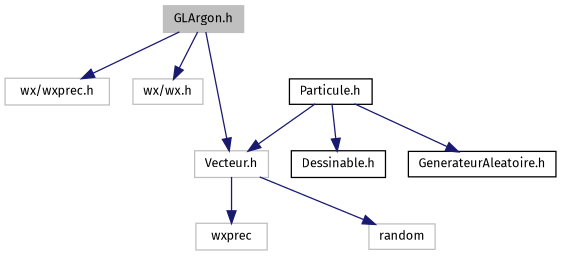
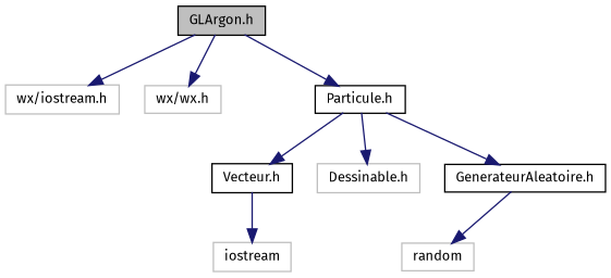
  digraph {
    fontname="Fira Sans"
    node [color=black fillcolor=white fontname="Fira Sans" fontsize=10 shape=record style=filled]
    edge [color=midnightblue fontname="Fira Sans" fontsize=10 labelfontname=Helvetica labelfontsize=10 style=solid]
-   n1 [color=grey75 fillcolor=grey75 fontcolor=black height=0.2 label="GLArgon.h" width=0.4]
-   n2 [color=grey75 height=0.2 label="wx/wxprec.h" width=0.4]
+   n1 [fillcolor=grey75 fontcolor=black height=0.2 label="GLArgon.h" width=0.4]
+   n2 [color=grey75 height=0.2 label="wx/iostream.h" width=0.4]
    n3 [color=grey75 height=0.2 label="wx/wx.h" width=0.4]
    n4 [height=0.2 label="Particule.h" width=0.4]
-   n5 [color=grey75 height=0.2 label="Vecteur.h" width=0.4]
-   n6 [height=0.2 label="Dessinable.h" width=0.4]
+   n5 [height=0.2 label="Vecteur.h" width=0.4]
+   n6 [color=grey75 height=0.2 label="Dessinable.h" width=0.4]
    n7 [height=0.2 label="GenerateurAleatoire.h" width=0.4]
-   n8 [color=grey75 height=0.2 label=wxprec width=0.4]
+   n8 [color=grey75 height=0.2 label=iostream width=0.4]
    n9 [color=grey75 height=0.2 label=random width=0.4]
    n1 -> n2
    n1 -> n3
-   n1 -> n5
+   n1 -> n4
    n4 -> n5
    n4 -> n6
    n4 -> n7
    n5 -> n8
-   n5 -> n9
+   n7 -> n9
  }
